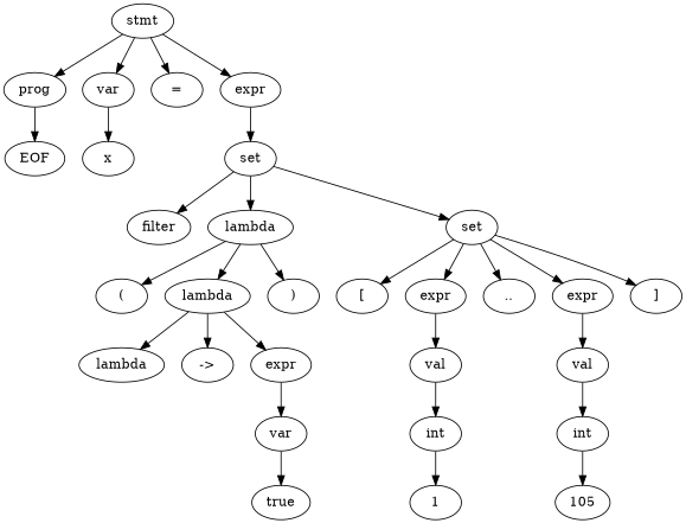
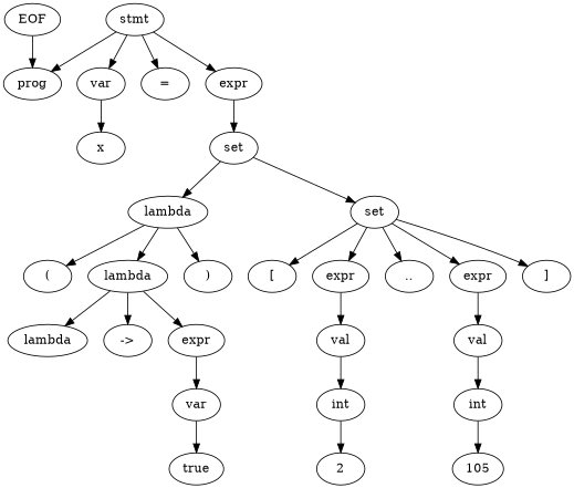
  digraph {
    n1 [label=prog]
    n2 [label=<EOF>]
    n3 [label=stmt]
    n4 [label=var]
    n5 [label="="]
    n6 [label=expr]
    n7 [label=x]
    n8 [label=set]
-   n9 [label=filter]
    n10 [label=lambda]
    n11 [label=set]
    n12 [label="("]
    n13 [label=lambda]
    n14 [label=")"]
    n15 [label="["]
    n16 [label=expr]
    n17 [label=".."]
    n18 [label=expr]
    n19 [label="]"]
    n20 [label=lambda]
    n21 [label="->"]
    n22 [label=expr]
    n23 [label=var]
    n24 [label=true]
    n25 [label=val]
    n26 [label=val]
    n27 [label=int]
-   n28 [label=1]
+   n28 [label=2]
    n29 [label=int]
    n30 [label=105]
-   n1 -> n2
+   n2 -> n1
    n3 -> n1
    n3 -> n4
    n3 -> n5
    n3 -> n6
    n4 -> n7
    n6 -> n8
-   n8 -> n9
    n8 -> n10
    n8 -> n11
    n10 -> n12
    n10 -> n13
    n10 -> n14
    n11 -> n15
    n11 -> n16
    n11 -> n17
    n11 -> n18
    n11 -> n19
    n13 -> n20
    n13 -> n21
    n13 -> n22
    n16 -> n25
    n18 -> n26
    n22 -> n23
    n23 -> n24
    n25 -> n27
    n26 -> n29
    n27 -> n28
    n29 -> n30
  }
